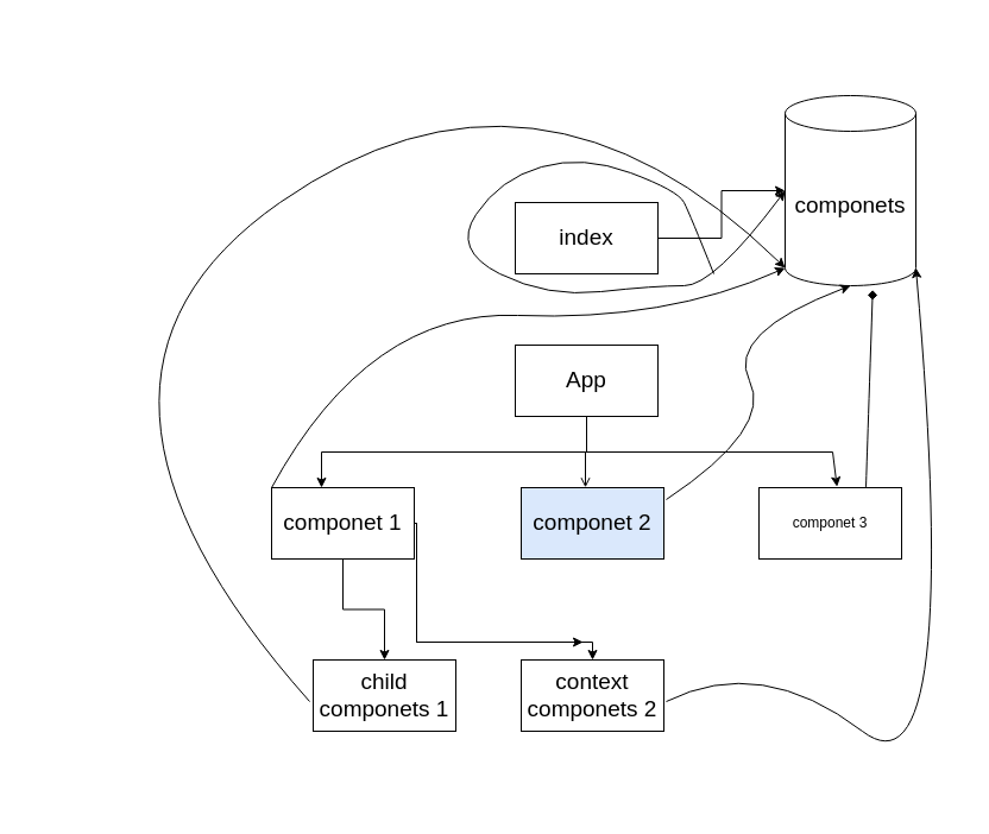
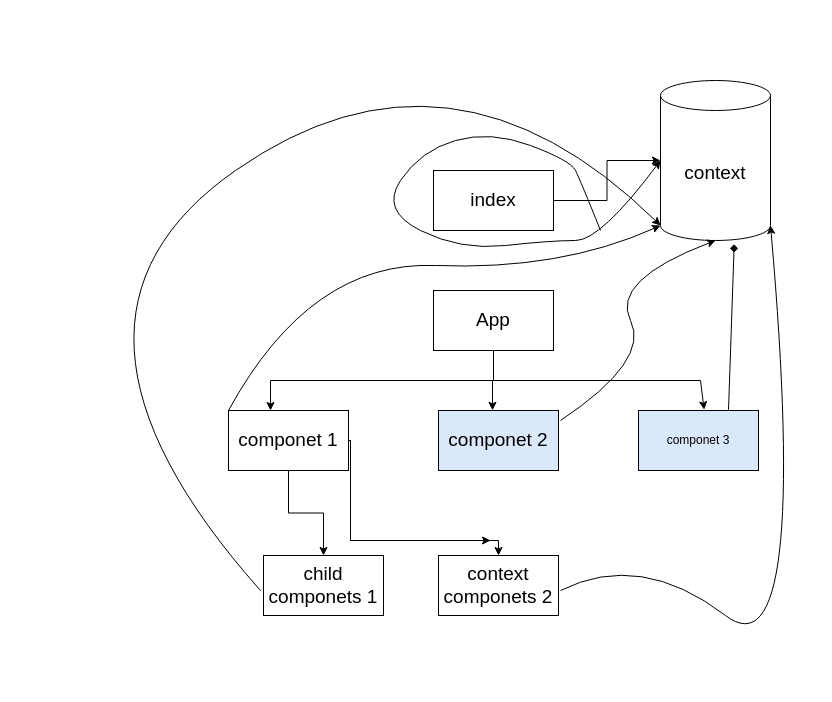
  <mxCell id="0" />
  <mxCell id="1" parent="0" />
- <mxCell id="2" value="componets" style="shape=cylinder3;whiteSpace=wrap;html=1;boundedLbl=1;backgroundOutline=1;size=15;fontSize=19;" vertex="1" parent="1"><mxGeometry x="660" y="80" width="110" height="160" as="geometry" /></mxCell>
- <mxCell id="3" style="edgeStyle=orthogonalEdgeStyle;rounded=0;orthogonalLoop=1;jettySize=auto;html=1;exitX=0.5;exitY=1;exitDx=0;exitDy=0;entryX=0.45;entryY=-0.003;entryDx=0;entryDy=0;entryPerimeter=0;fontSize=19;endArrow=open;" edge="1" parent="1" source="4" target="10"><mxGeometry relative="1" as="geometry"><mxPoint x="493" y="390" as="targetPoint" /></mxGeometry></mxCell>
+ <mxCell id="2" value="context" style="shape=cylinder3;whiteSpace=wrap;html=1;boundedLbl=1;backgroundOutline=1;size=15;fontSize=19;" vertex="1" parent="1"><mxGeometry x="660" y="80" width="110" height="160" as="geometry" /></mxCell>
+ <mxCell id="3" style="edgeStyle=orthogonalEdgeStyle;rounded=0;orthogonalLoop=1;jettySize=auto;html=1;exitX=0.5;exitY=1;exitDx=0;exitDy=0;entryX=0.45;entryY=-0.003;entryDx=0;entryDy=0;entryPerimeter=0;fontSize=19;" edge="1" parent="1" source="4" target="10"><mxGeometry relative="1" as="geometry"><mxPoint x="493" y="390" as="targetPoint" /></mxGeometry></mxCell>
  <mxCell id="4" value="App" style="rounded=0;whiteSpace=wrap;html=1;fontSize=19;" vertex="1" parent="1"><mxGeometry x="433" y="290" width="120" height="60" as="geometry" /></mxCell>
  <mxCell id="5" style="edgeStyle=orthogonalEdgeStyle;rounded=0;orthogonalLoop=1;jettySize=auto;html=1;fontSize=19;" edge="1" parent="1" source="6" target="2"><mxGeometry relative="1" as="geometry" /></mxCell>
  <mxCell id="6" value="index" style="rounded=0;whiteSpace=wrap;html=1;fontSize=19;" vertex="1" parent="1"><mxGeometry x="433" y="170" width="120" height="60" as="geometry" /></mxCell>
  <mxCell id="7" style="edgeStyle=orthogonalEdgeStyle;rounded=0;orthogonalLoop=1;jettySize=auto;html=1;fontSize=19;" edge="1" parent="1" source="9" target="12"><mxGeometry relative="1" as="geometry" /></mxCell>
  <mxCell id="8" style="edgeStyle=orthogonalEdgeStyle;rounded=0;orthogonalLoop=1;jettySize=auto;html=1;fontSize=19;" edge="1" parent="1" source="9"><mxGeometry relative="1" as="geometry"><mxPoint x="490" y="540" as="targetPoint" /><Array as="points"><mxPoint x="350" y="440" /><mxPoint x="350" y="540" /></Array></mxGeometry></mxCell>
  <mxCell id="9" value="componet 1" style="rounded=0;whiteSpace=wrap;html=1;fontSize=19;" vertex="1" parent="1"><mxGeometry x="228" y="410" width="120" height="60" as="geometry" /></mxCell>
  <mxCell id="10" value="&lt;span style=&quot;font-size: 19px;&quot;&gt;componet 2&lt;br style=&quot;font-size: 19px;&quot;&gt;&lt;/span&gt;" style="rounded=0;whiteSpace=wrap;html=1;fontSize=19;fillColor=#dae8fc;" vertex="1" parent="1"><mxGeometry x="438" y="410" width="120" height="60" as="geometry" /></mxCell>
- <mxCell id="11" value="&lt;span style=&quot;&quot;&gt;componet 3&lt;br&gt;&lt;/span&gt;" style="rounded=0;whiteSpace=wrap;html=1;" vertex="1" parent="1"><mxGeometry x="638" y="410" width="120" height="60" as="geometry" /></mxCell>
+ <mxCell id="11" value="&lt;span style=&quot;&quot;&gt;componet 3&lt;br&gt;&lt;/span&gt;" style="rounded=0;whiteSpace=wrap;html=1;fillColor=#dae8fc;" vertex="1" parent="1"><mxGeometry x="638" y="410" width="120" height="60" as="geometry" /></mxCell>
  <mxCell id="12" value="child componets 1" style="rounded=0;whiteSpace=wrap;html=1;fontSize=19;" vertex="1" parent="1"><mxGeometry x="263" y="555" width="120" height="60" as="geometry" /></mxCell>
  <mxCell id="13" value="&lt;span style=&quot;font-size: 19px;&quot;&gt;context componets 2&lt;/span&gt;" style="rounded=0;whiteSpace=wrap;html=1;fontSize=19;" vertex="1" parent="1"><mxGeometry x="438" y="555" width="120" height="60" as="geometry" /></mxCell>
  <mxCell id="14" value="" style="endArrow=none;html=1;rounded=0;fontSize=19;" edge="1" parent="1"><mxGeometry width="50" height="50" relative="1" as="geometry"><mxPoint x="270" y="380" as="sourcePoint" /><mxPoint x="700" y="380" as="targetPoint" /></mxGeometry></mxCell>
  <mxCell id="15" value="" style="endArrow=classic;html=1;rounded=0;entryX=0.35;entryY=0;entryDx=0;entryDy=0;entryPerimeter=0;fontSize=19;" edge="1" parent="1" target="9"><mxGeometry width="50" height="50" relative="1" as="geometry"><mxPoint x="270" y="380" as="sourcePoint" /><mxPoint x="410" y="490" as="targetPoint" /></mxGeometry></mxCell>
  <mxCell id="16" value="" style="endArrow=classic;html=1;rounded=0;entryX=0.547;entryY=-0.013;entryDx=0;entryDy=0;entryPerimeter=0;fontSize=19;" edge="1" parent="1" target="11"><mxGeometry width="50" height="50" relative="1" as="geometry"><mxPoint x="700" y="380" as="sourcePoint" /><mxPoint x="730" y="510" as="targetPoint" /></mxGeometry></mxCell>
  <mxCell id="17" style="edgeStyle=orthogonalEdgeStyle;rounded=0;orthogonalLoop=1;jettySize=auto;html=1;fontSize=19;" edge="1" parent="1" source="9" target="13"><mxGeometry relative="1" as="geometry"><mxPoint x="490" y="540" as="targetPoint" /><Array as="points"><mxPoint x="350" y="440" /><mxPoint x="350" y="540" /><mxPoint x="498" y="540" /></Array></mxGeometry></mxCell>
  <mxCell id="18" value="" style="curved=1;endArrow=classic;html=1;rounded=0;fontSize=19;entryX=1;entryY=1;entryDx=0;entryDy=-15;entryPerimeter=0;" edge="1" parent="1" target="2"><mxGeometry width="50" height="50" relative="1" as="geometry"><mxPoint x="560" y="590" as="sourcePoint" /><mxPoint x="870" y="450" as="targetPoint" /><Array as="points"><mxPoint x="640" y="550" /><mxPoint x="810" y="680" /></Array></mxGeometry></mxCell>
  <mxCell id="19" value="" style="curved=1;endArrow=classic;html=1;rounded=0;fontSize=19;entryX=0;entryY=1;entryDx=0;entryDy=-15;entryPerimeter=0;" edge="1" parent="1" target="2"><mxGeometry width="50" height="50" relative="1" as="geometry"><mxPoint x="260" y="590" as="sourcePoint" /><mxPoint x="610" y="320" as="targetPoint" /><Array as="points"><mxPoint x="20" y="320" /><mxPoint x="450" y="20" /></Array></mxGeometry></mxCell>
  <mxCell id="20" value="" style="curved=1;endArrow=classic;html=1;rounded=0;fontSize=19;entryX=0.5;entryY=1;entryDx=0;entryDy=0;entryPerimeter=0;" edge="1" parent="1" target="2"><mxGeometry width="50" height="50" relative="1" as="geometry"><mxPoint x="560" y="420" as="sourcePoint" /><mxPoint x="610" y="300" as="targetPoint" /><Array as="points"><mxPoint x="650" y="360" /><mxPoint x="610" y="280" /></Array></mxGeometry></mxCell>
  <mxCell id="21" value="" style="curved=1;endArrow=classic;html=1;rounded=0;fontSize=19;exitX=0;exitY=0;exitDx=0;exitDy=0;entryX=0;entryY=1;entryDx=0;entryDy=-15;entryPerimeter=0;" edge="1" parent="1" source="9" target="2"><mxGeometry width="50" height="50" relative="1" as="geometry"><mxPoint x="560" y="350" as="sourcePoint" /><mxPoint x="610" y="300" as="targetPoint" /><Array as="points"><mxPoint x="310" y="260" /><mxPoint x="560" y="270" /></Array></mxGeometry></mxCell>
  <mxCell id="22" value="" style="curved=1;endArrow=diamond;html=1;rounded=0;fontSize=19;exitX=0.75;exitY=0;exitDx=0;exitDy=0;entryX=0.67;entryY=1.023;entryDx=0;entryDy=0;entryPerimeter=0;" edge="1" parent="1" source="11" target="2"><mxGeometry width="50" height="50" relative="1" as="geometry"><mxPoint x="560" y="350" as="sourcePoint" /><mxPoint x="610" y="300" as="targetPoint" /><Array as="points" /></mxGeometry></mxCell>
  <mxCell id="23" value="" style="curved=1;endArrow=classic;html=1;rounded=0;fontSize=19;entryX=0;entryY=0.5;entryDx=0;entryDy=0;entryPerimeter=0;" edge="1" parent="1" target="2"><mxGeometry width="50" height="50" relative="1" as="geometry"><mxPoint x="600" y="230" as="sourcePoint" /><mxPoint x="610" y="300" as="targetPoint" /><Array as="points"><mxPoint x="580" y="180" /><mxPoint x="570" y="160" /><mxPoint x="490" y="130" /><mxPoint x="420" y="150" /><mxPoint x="380" y="210" /><mxPoint x="460" y="250" /><mxPoint x="550" y="240" /><mxPoint x="600" y="240" /></Array></mxGeometry></mxCell>
